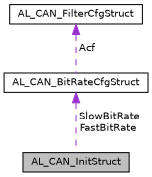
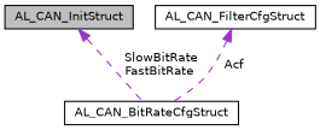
  digraph {
    node [color=black fillcolor=white fontname=Helvetica fontsize=10 shape=record style=filled]
    edge [color=darkorchid3 dir=back fontname=Helvetica fontsize=10 labelfontname=Helvetica labelfontsize=10 style=dashed]
    n1 [fillcolor=grey75 fontcolor=black height=0.2 label=AL_CAN_InitStruct width=0.4]
    n2 [height=0.2 label=AL_CAN_FilterCfgStruct width=0.4]
    n3 [height=0.2 label=AL_CAN_BitRateCfgStruct width=0.4]
    n2 -> n3 [label=" Acf"]
-   n3 -> n1 [label=" SlowBitRate\nFastBitRate"]
+   n1 -> n3 [label=" SlowBitRate\nFastBitRate"]
  }
